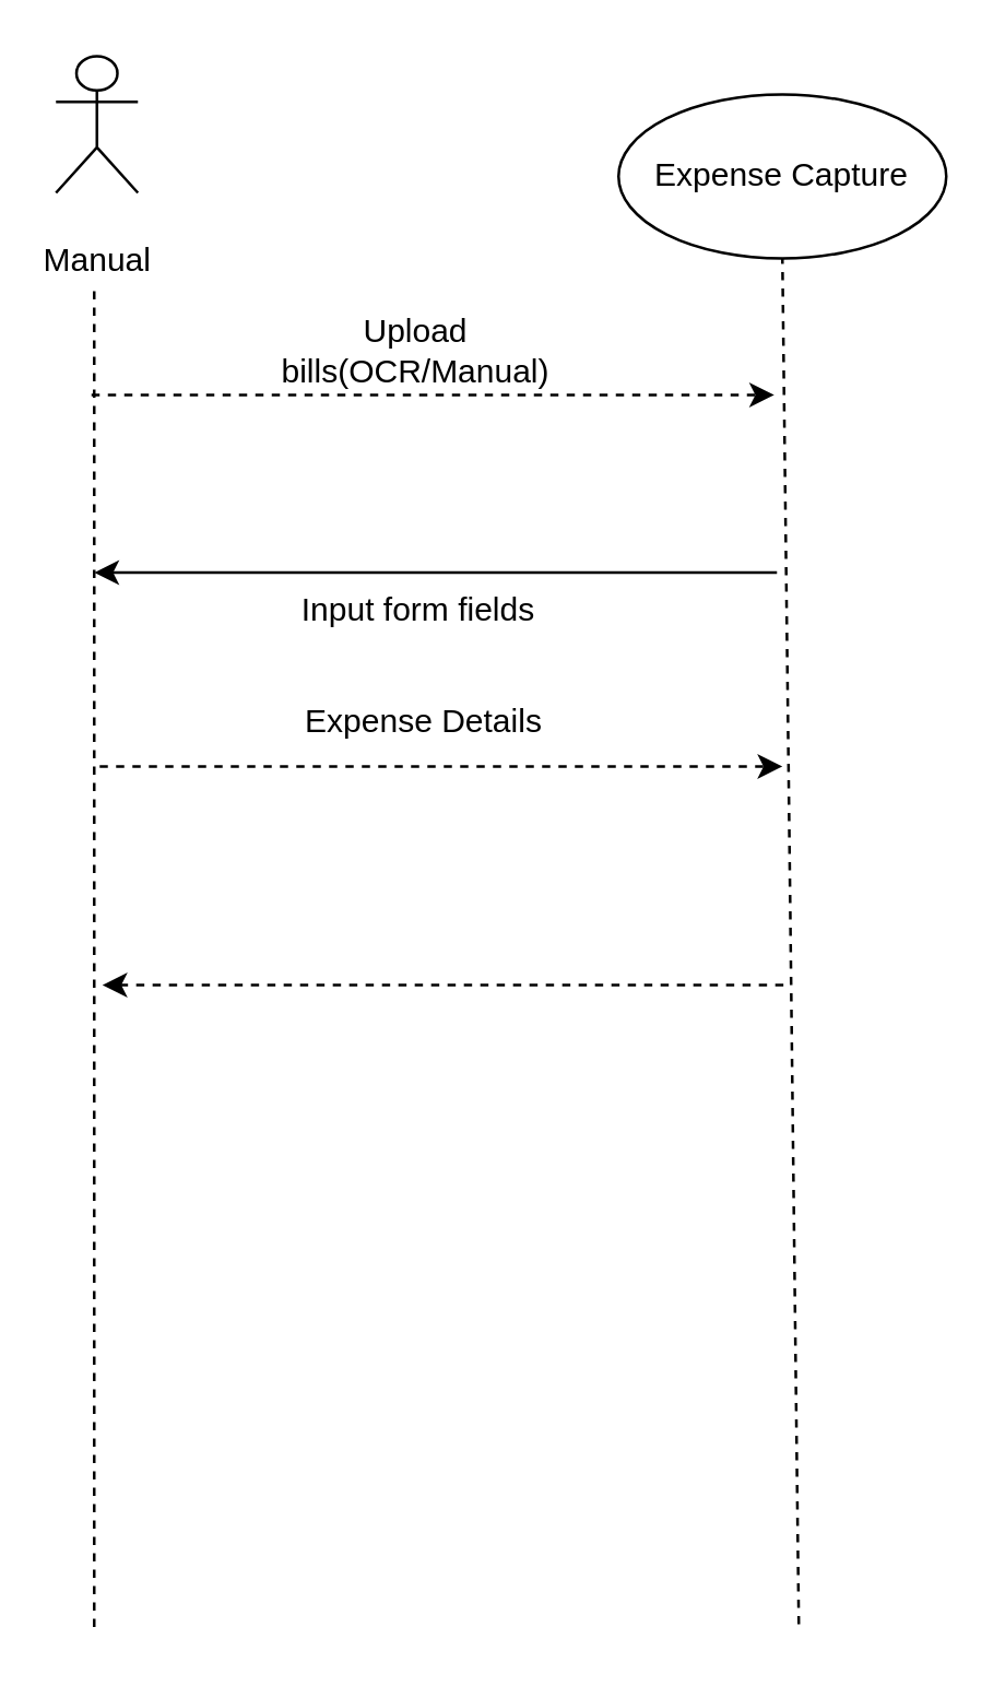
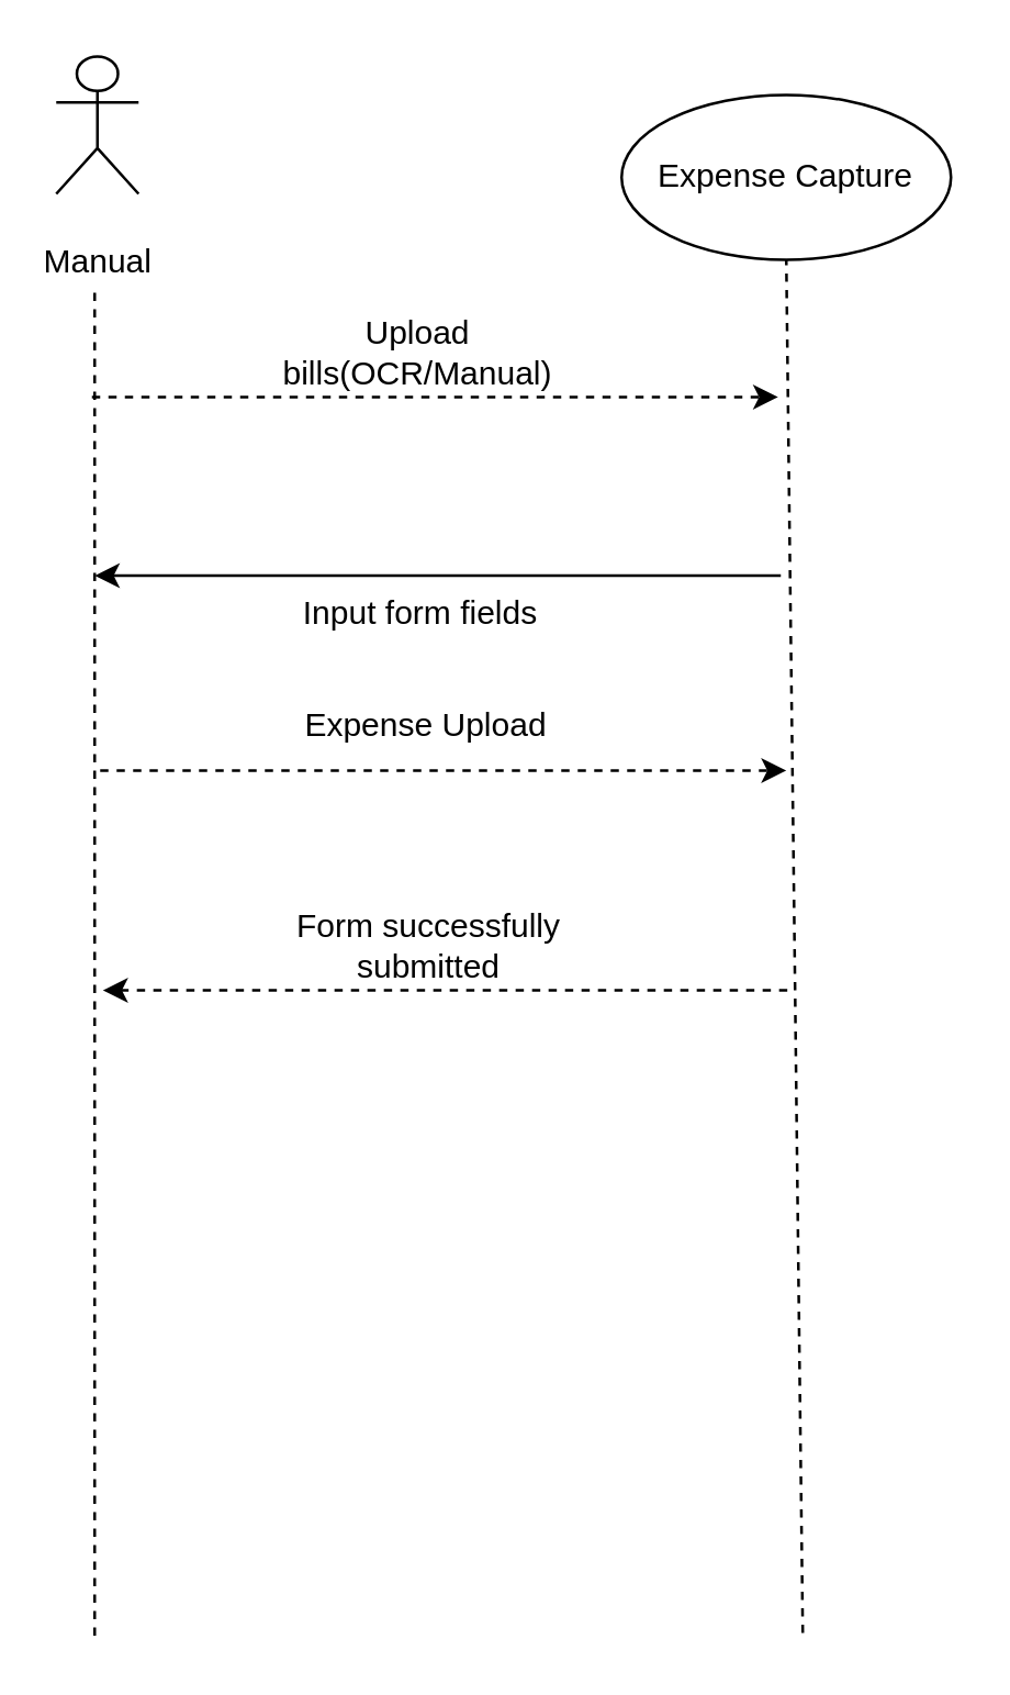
  <mxCell id="0" />
  <mxCell id="1" parent="0" />
  <mxCell id="2" value="Expense Capture" style="ellipse;whiteSpace=wrap;html=1;" vertex="1" parent="1"><mxGeometry x="226" y="34" width="120" height="60" as="geometry" /></mxCell>
  <mxCell id="3" value="Manual" style="shape=umlActor;verticalLabelPosition=bottom;verticalAlign=middle;html=1;outlineConnect=0;" vertex="1" parent="1"><mxGeometry x="20" y="20" width="30" height="50" as="geometry" /></mxCell>
  <mxCell id="4" value="" style="endArrow=none;dashed=1;html=1;rounded=0;entryX=0.5;entryY=1;entryDx=0;entryDy=0;" edge="1" parent="1" target="2"><mxGeometry width="50" height="50" relative="1" as="geometry"><mxPoint x="292" y="594" as="sourcePoint" /><mxPoint x="372" y="254" as="targetPoint" /></mxGeometry></mxCell>
  <mxCell id="5" value="" style="endArrow=none;dashed=1;html=1;rounded=0;" edge="1" parent="1"><mxGeometry width="50" height="50" relative="1" as="geometry"><mxPoint x="34" y="595" as="sourcePoint" /><mxPoint x="34" y="105" as="targetPoint" /></mxGeometry></mxCell>
  <mxCell id="6" value="" style="endArrow=classic;html=1;rounded=0;dashed=1;" edge="1" parent="1"><mxGeometry width="50" height="50" relative="1" as="geometry"><mxPoint x="33" y="144" as="sourcePoint" /><mxPoint x="283" y="144" as="targetPoint" /></mxGeometry></mxCell>
  <mxCell id="7" value="Upload bills(OCR/Manual)" style="text;html=1;strokeColor=none;fillColor=none;align=center;verticalAlign=middle;whiteSpace=wrap;rounded=0;" vertex="1" parent="1"><mxGeometry x="92" y="113" width="120" height="30" as="geometry" /></mxCell>
  <mxCell id="8" value="" style="endArrow=none;html=1;rounded=0;endFill=0;startArrow=classic;startFill=1;" edge="1" parent="1"><mxGeometry width="50" height="50" relative="1" as="geometry"><mxPoint x="34" y="209" as="sourcePoint" /><mxPoint x="284" y="209" as="targetPoint" /></mxGeometry></mxCell>
  <mxCell id="9" value="Input form fields" style="text;html=1;strokeColor=none;fillColor=none;align=center;verticalAlign=middle;whiteSpace=wrap;rounded=0;" vertex="1" parent="1"><mxGeometry x="93" y="208" width="120" height="30" as="geometry" /></mxCell>
  <mxCell id="10" value="" style="endArrow=classic;html=1;rounded=0;dashed=1;" edge="1" parent="1"><mxGeometry width="50" height="50" relative="1" as="geometry"><mxPoint x="36" y="280" as="sourcePoint" /><mxPoint x="286" y="280" as="targetPoint" /></mxGeometry></mxCell>
- <mxCell id="11" value="Expense Details" style="text;html=1;strokeColor=none;fillColor=none;align=center;verticalAlign=middle;whiteSpace=wrap;rounded=0;" vertex="1" parent="1"><mxGeometry x="95" y="249" width="120" height="30" as="geometry" /></mxCell>
+ <mxCell id="11" value="Expense Upload" style="text;html=1;strokeColor=none;fillColor=none;align=center;verticalAlign=middle;whiteSpace=wrap;rounded=0;" vertex="1" parent="1"><mxGeometry x="95" y="249" width="120" height="30" as="geometry" /></mxCell>
  <mxCell id="12" value="" style="endArrow=none;html=1;rounded=0;endFill=0;startArrow=classic;startFill=1;dashed=1;" edge="1" parent="1"><mxGeometry width="50" height="50" relative="1" as="geometry"><mxPoint x="37" y="360" as="sourcePoint" /><mxPoint x="287" y="360" as="targetPoint" /></mxGeometry></mxCell>
+ <mxCell id="13" value="Form successfully submitted" style="text;html=1;strokeColor=none;fillColor=none;align=center;verticalAlign=middle;whiteSpace=wrap;rounded=0;" vertex="1" parent="1"><mxGeometry x="96" y="329" width="120" height="30" as="geometry" /></mxCell>
